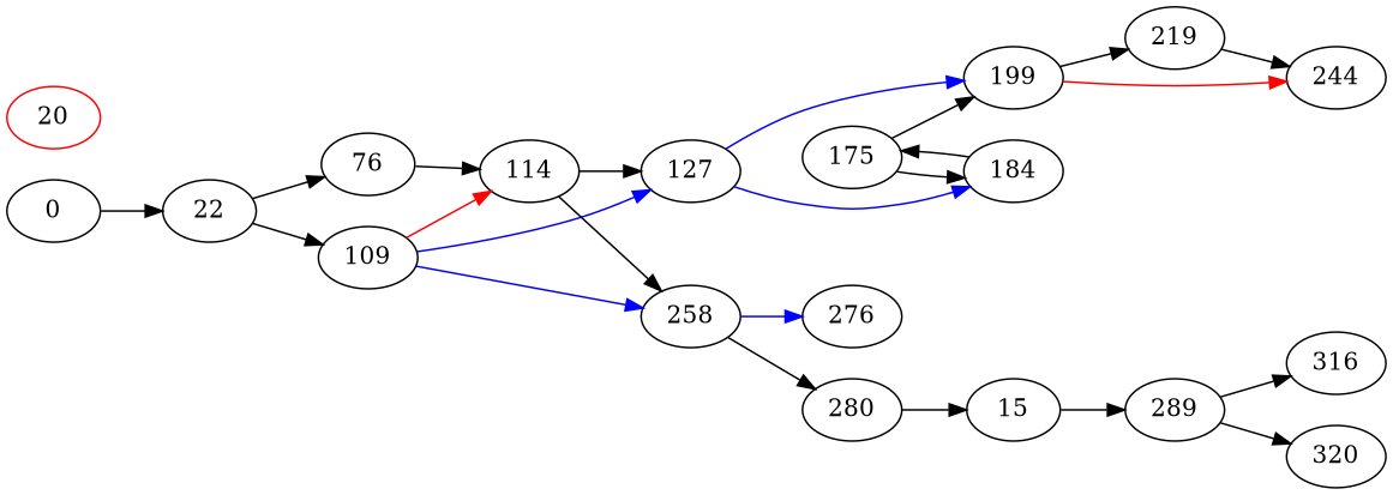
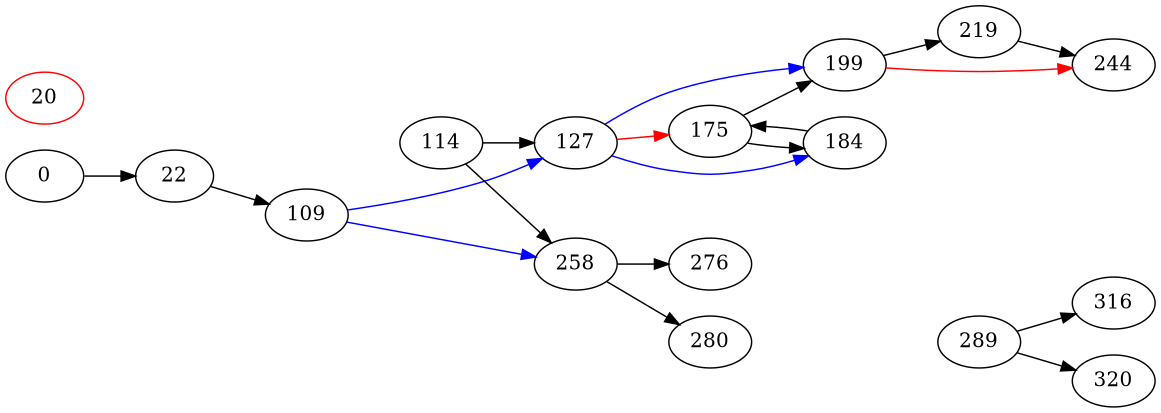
  digraph {
    rankdir=LR
    0
    22
-   76
    109
    280
-   15
    289
    258
    276
    320
    316
    199
    244
    219
    114
    127
    175
    184
    20 [color=red]
    0 -> 22
-   22 -> 76
    22 -> 109
-   76 -> 114
    109 -> 258 [color=blue]
-   109 -> 114 [color=red]
    109 -> 127 [color=blue]
-   280 -> 15
-   15 -> 289
    289 -> 320
    289 -> 316
    258 -> 280
-   258 -> 276 [color=blue]
+   258 -> 276
    199 -> 244 [color=red]
    199 -> 219
    219 -> 244 [color=black]
    114 -> 258
    114 -> 127
    127 -> 199 [color=blue]
+   127 -> 175 [color=red]
    127 -> 184 [color=blue]
    175 -> 199
    175 -> 184
    184 -> 175
  }
